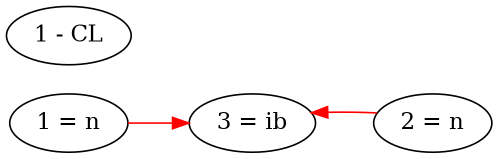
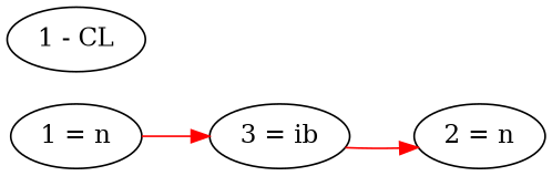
  digraph {
    rankdir=LR
    edge [color=red]
    "1 = n"
    "3 = ib"
    "2 = n"
    "1 - CL"
    "1 = n" -> "3 = ib"
-   "2 = n" -> "3 = ib"
+   "3 = ib" -> "2 = n"
  }
